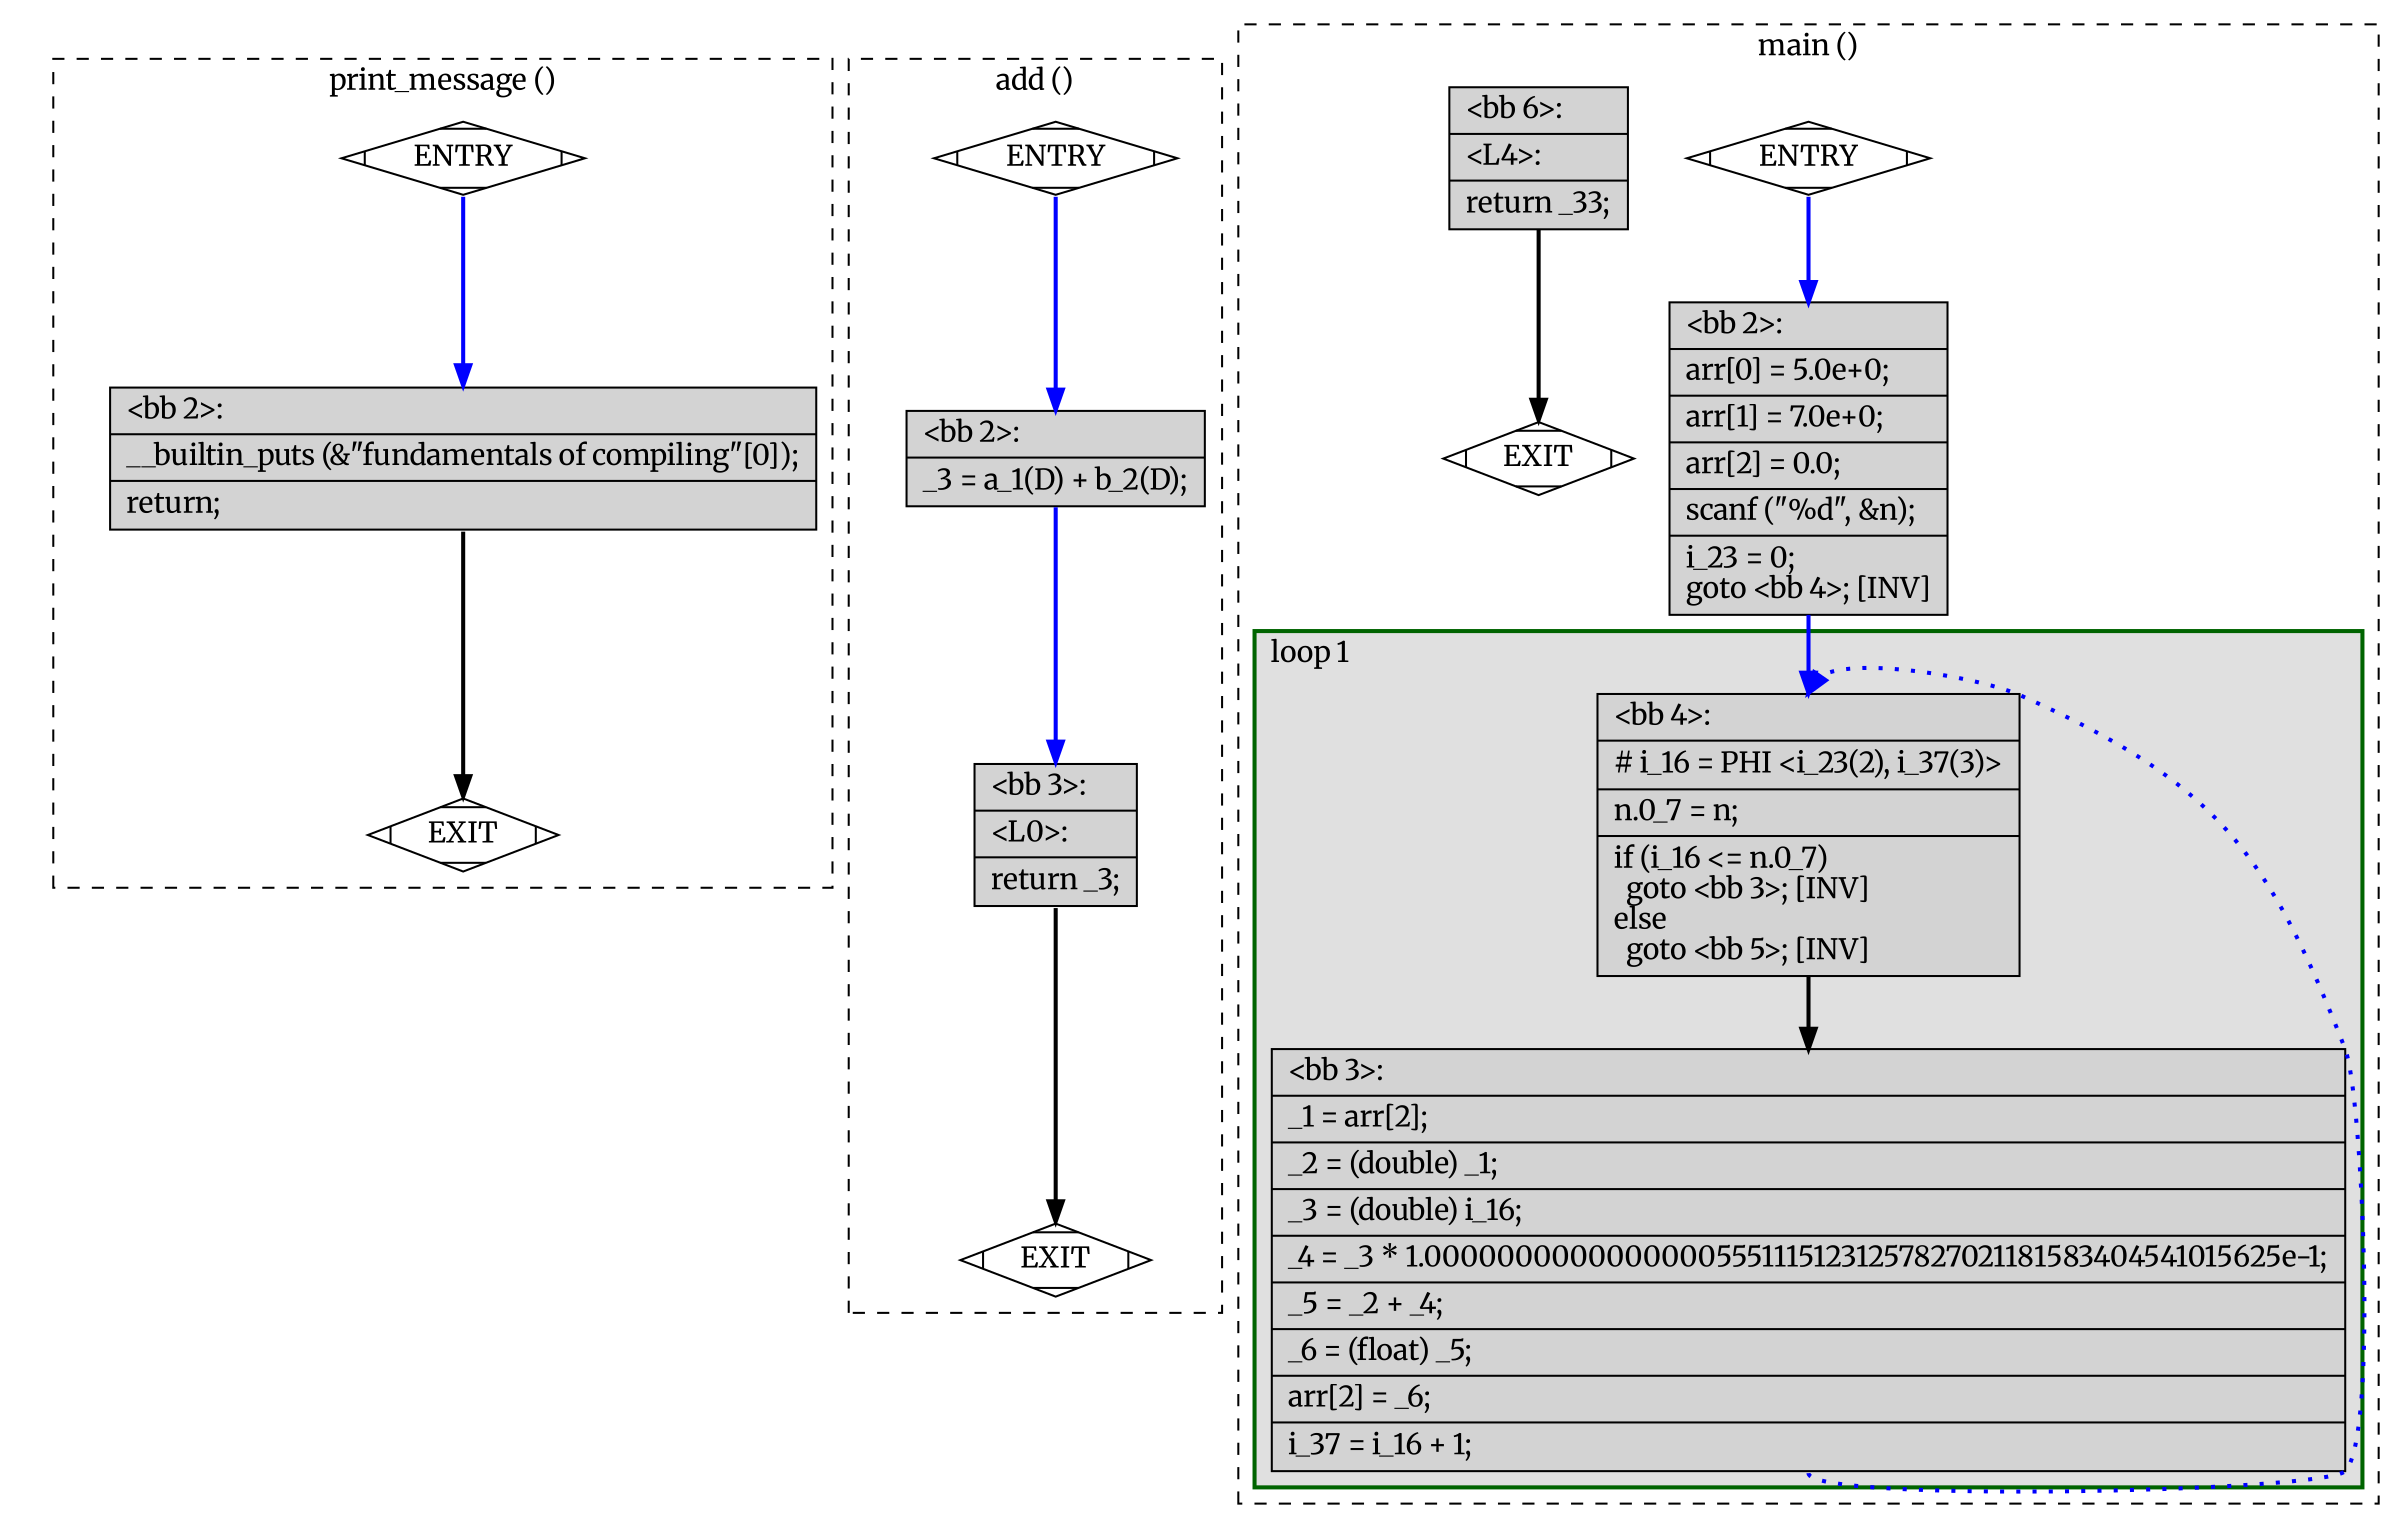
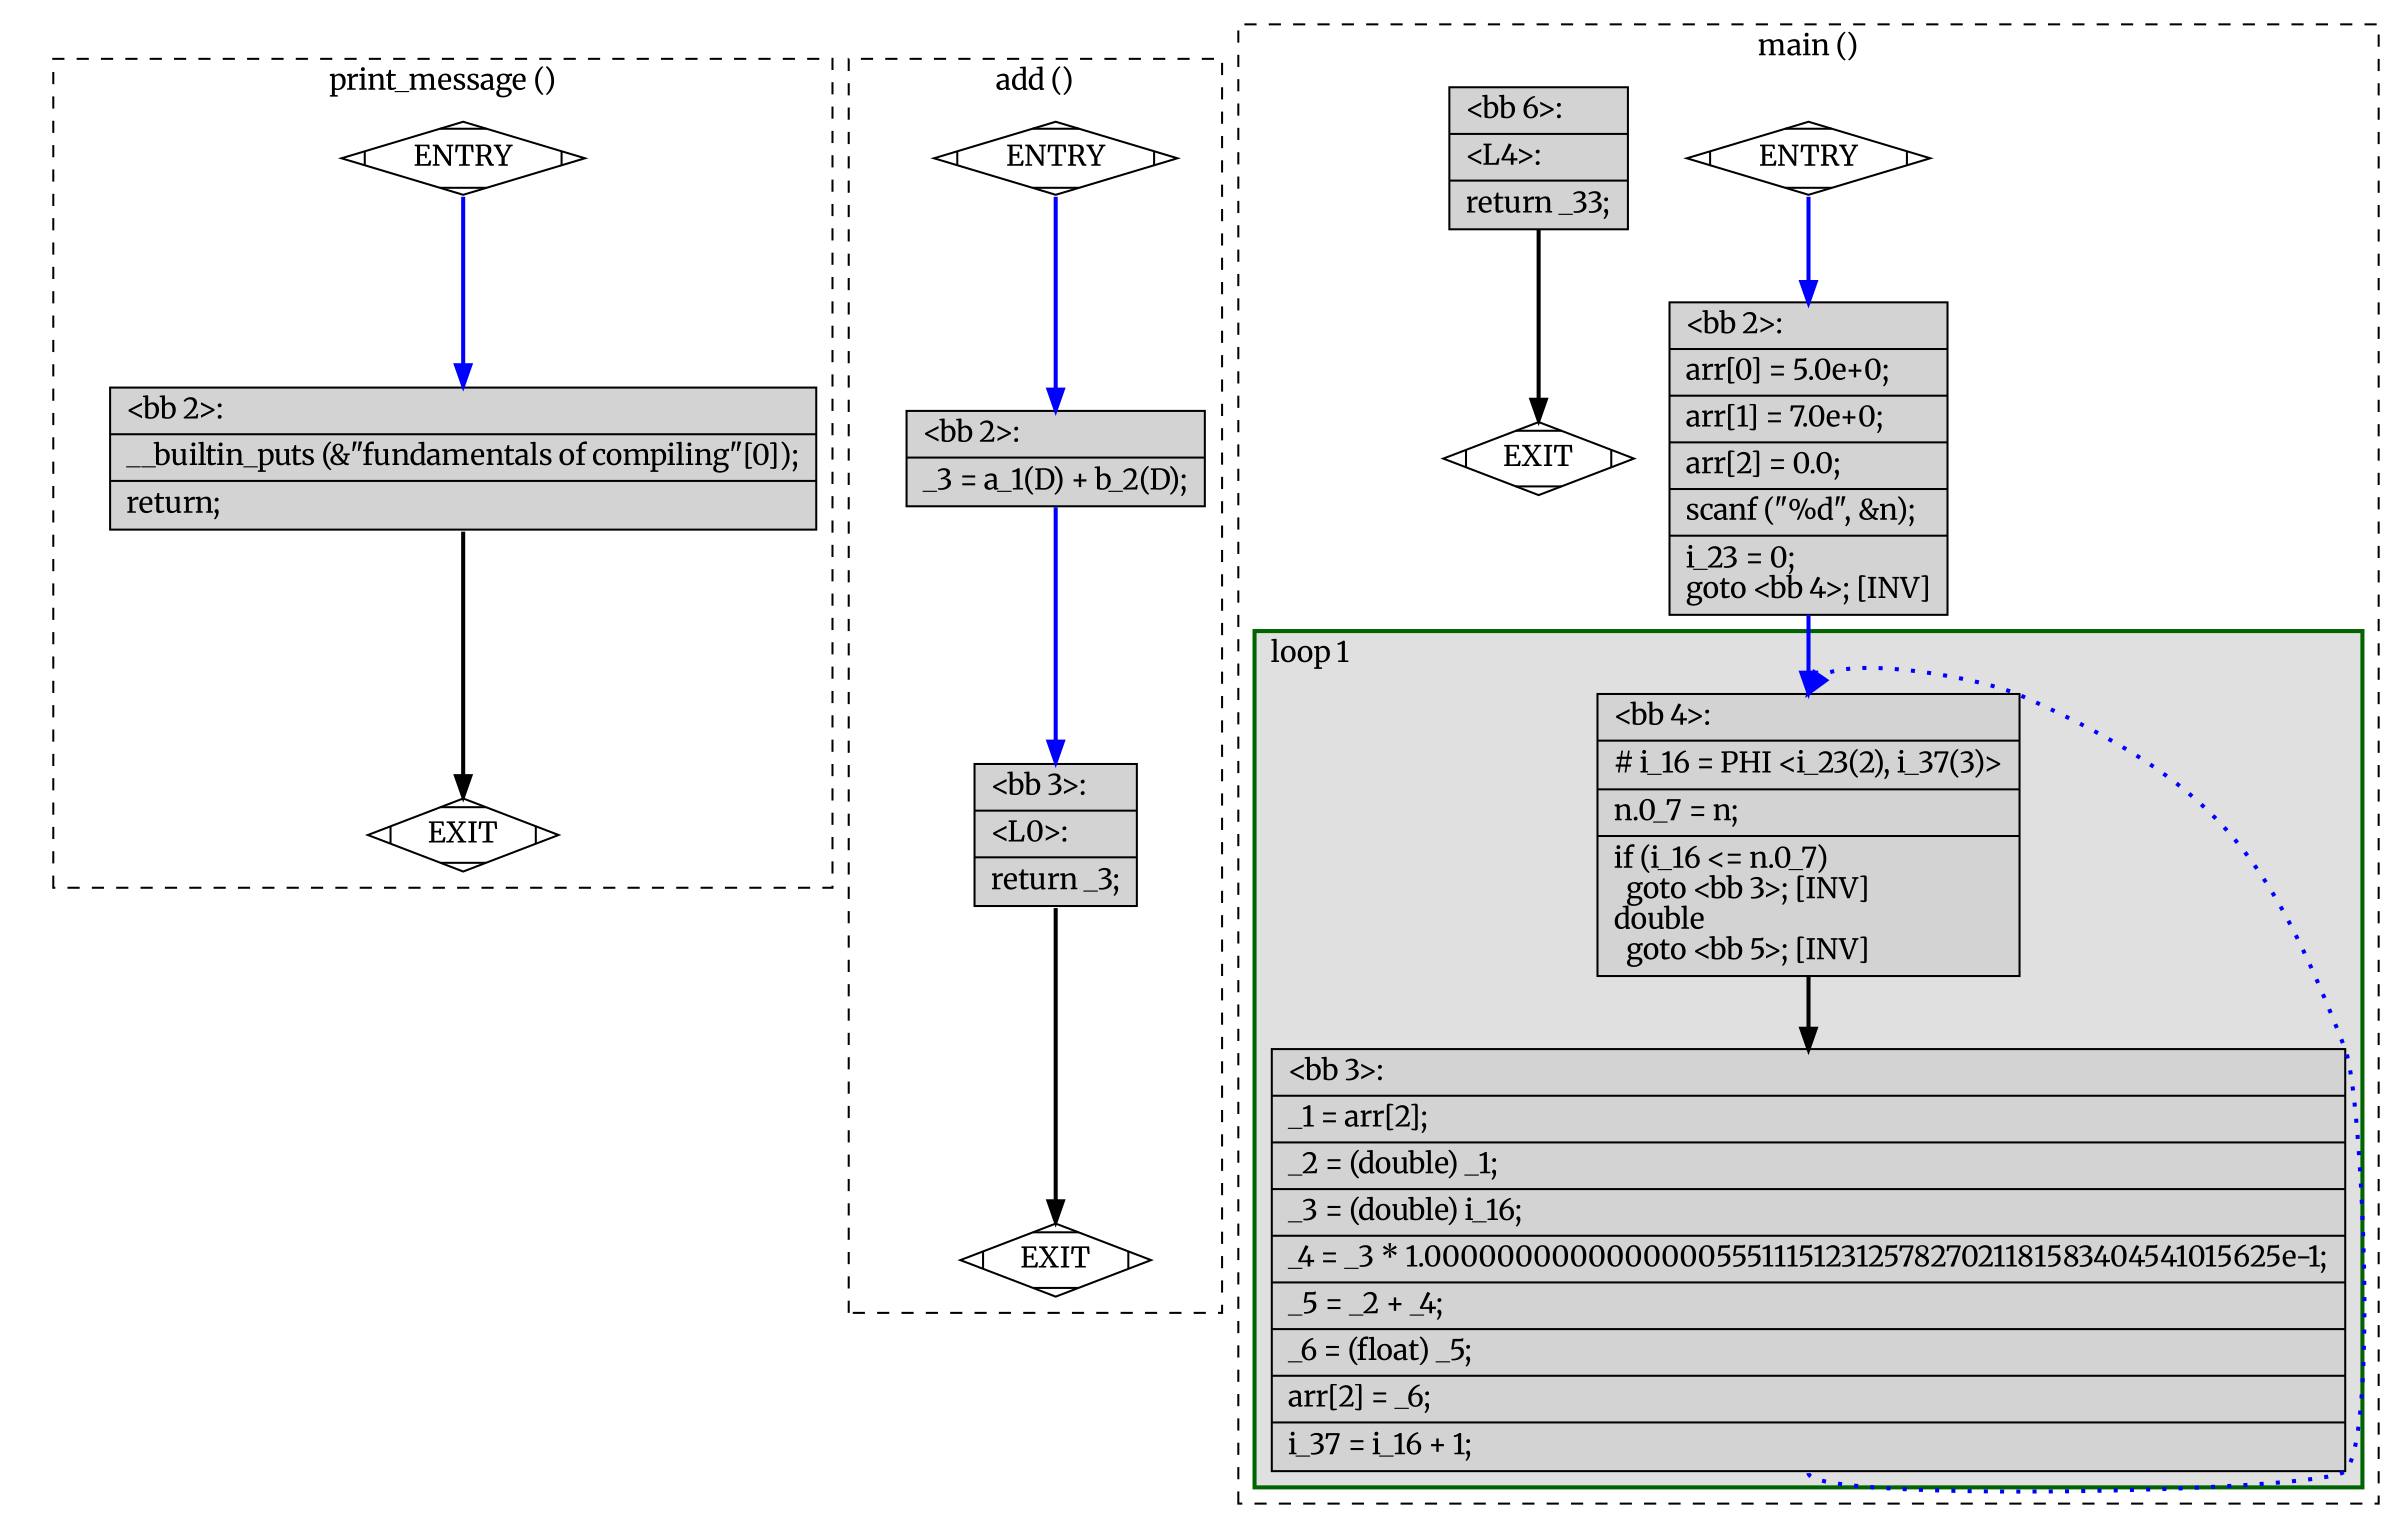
  digraph {
    fontname=Merriweather
    node [fillcolor=lightgrey fontname=Merriweather shape=record style=filled]
    edge [constraint=true fontname=Merriweather headport=n style="solid,bold" tailport=s color=blue weight=100]
    n1 [fillcolor=white label=ENTRY shape=Mdiamond]
    n2 [fillcolor=white label=EXIT shape=Mdiamond]
    n3 [label="{\<bb\ 2\>:\l|__builtin_puts\ (&\"fundamentals\ of\ compiling\"[0]);\l|return;\l}"]
    n4 [fillcolor=white label=ENTRY shape=Mdiamond]
    n5 [fillcolor=white label=EXIT shape=Mdiamond]
    n6 [label="{\<bb\ 2\>:\l|_3\ =\ a_1(D)\ +\ b_2(D);\l}"]
    n7 [label="{\<bb\ 3\>:\l|\<L0\>:\l|return\ _3;\l}"]
-   n8 [label="{\<bb\ 4\>:\l|#\ i_16\ =\ PHI\ \<i_23(2),\ i_37(3)\>\l|n.0_7\ =\ n;\l|if\ (i_16\ \<=\ n.0_7)\l\ \ goto\ \<bb\ 3\>;\ [INV]\lelse\l\ \ goto\ \<bb\ 5\>;\ [INV]\l}"]
+   n8 [label="{\<bb\ 4\>:\l|#\ i_16\ =\ PHI\ \<i_23(2),\ i_37(3)\>\l|n.0_7\ =\ n;\l|if\ (i_16\ \<=\ n.0_7)\l\ \ goto\ \<bb\ 3\>;\ [INV]\ldouble\l\ \ goto\ \<bb\ 5\>;\ [INV]\l}"]
    n9 [label="{\<bb\ 3\>:\l|_1\ =\ arr[2];\l|_2\ =\ (double)\ _1;\l|_3\ =\ (double)\ i_16;\l|_4\ =\ _3\ *\ 1.000000000000000055511151231257827021181583404541015625e-1;\l|_5\ =\ _2\ +\ _4;\l|_6\ =\ (float)\ _5;\l|arr[2]\ =\ _6;\l|i_37\ =\ i_16\ +\ 1;\l}"]
    n10 [fillcolor=white label=ENTRY shape=Mdiamond]
    n11 [fillcolor=white label=EXIT shape=Mdiamond]
    n12 [label="{\<bb\ 2\>:\l|arr[0]\ =\ 5.0e+0;\l|arr[1]\ =\ 7.0e+0;\l|arr[2]\ =\ 0.0;\l|scanf\ (\"%d\",\ &n);\l|i_23\ =\ 0;\lgoto\ \<bb\ 4\>;\ [INV]\l}"]
    n13 [label="{\<bb\ 6\>:\l|\<L4\>:\l|return\ _33;\l}"]
    subgraph cluster_1 {
      color=black
      label="print_message ()"
      style=dashed
      n1
      n2
      n3
    }
    subgraph cluster_2 {
      color=black
      label="add ()"
      style=dashed
      n4
      n5
      n6
      n7
    }
    subgraph cluster_3 {
      color=black
      label="main ()"
      style=dashed
      n10
      n11
      n12
      n13
      subgraph cluster_4 {
        color=darkgreen
        fillcolor=grey88
        label="loop 1"
        labeljust=l
        penwidth=2
        style=filled
        n8
        n9
      }
    }
    n1 -> n2 [style=invis color="" weight=""]
    n1 -> n3
    n3 -> n2 [color=black weight=10]
    n4 -> n5 [style=invis color="" weight=""]
    n4 -> n6
    n6 -> n7
    n7 -> n5 [color=black weight=10]
    n8 -> n9 [color=black weight=10]
    n9 -> n8 [constraint=false style="dotted,bold" weight=10]
    n10 -> n11 [style=invis color="" weight=""]
    n10 -> n12
    n12 -> n8
    n13 -> n11 [color=black weight=10]
  }
